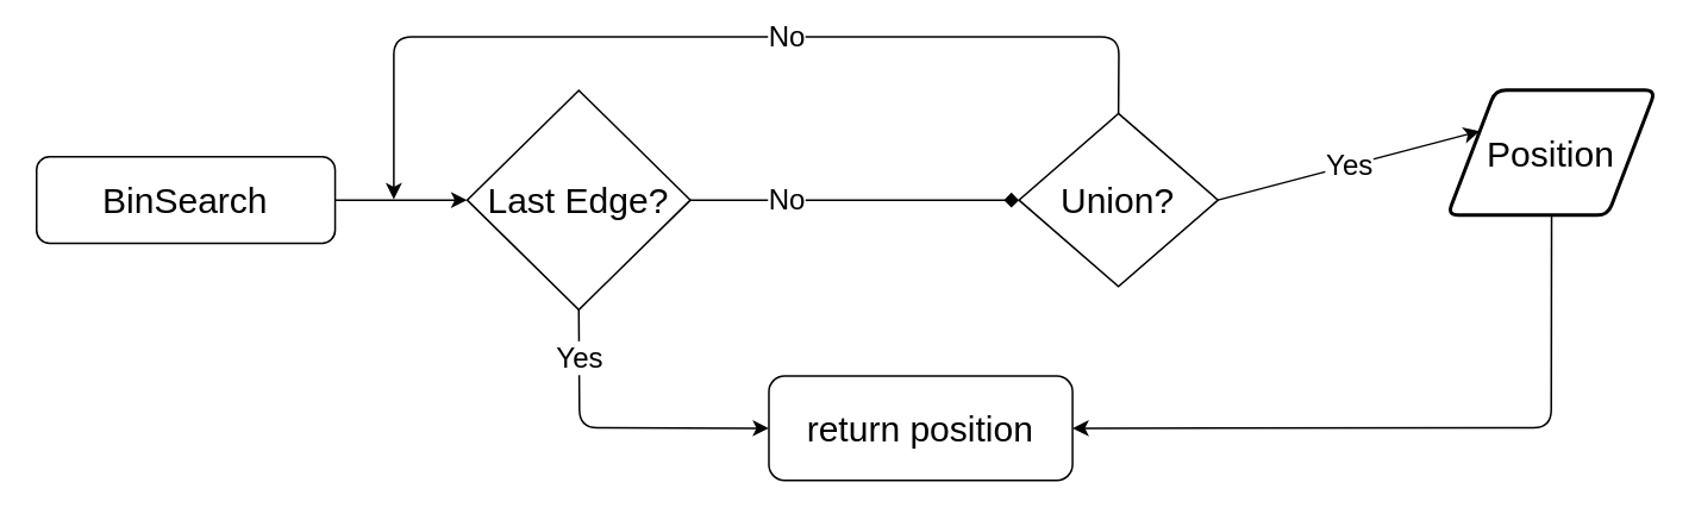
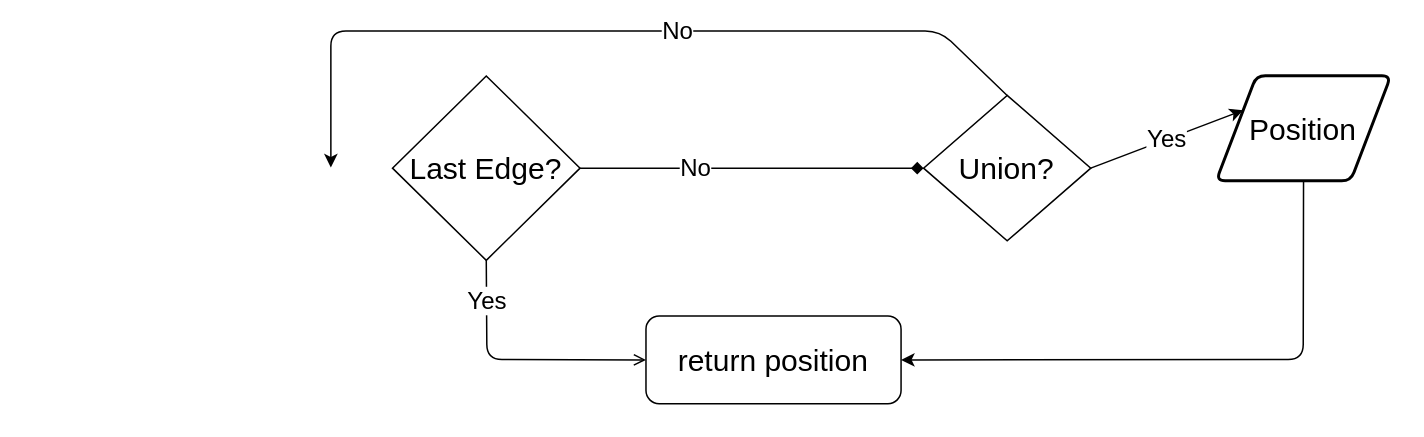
  <mxCell id="0" />
  <mxCell id="1" parent="0" />
- <mxCell id="2" value="&lt;span style=&quot;font-size: 20px&quot;&gt;BinSearch&lt;/span&gt;" style="rounded=1;whiteSpace=wrap;html=1;fontSize=12;glass=0;strokeWidth=1;shadow=0;" vertex="1" parent="1"><mxGeometry x="20" y="87.21" width="167.143" height="48.462" as="geometry" /></mxCell>
  <mxCell id="3" value="&lt;font style=&quot;font-size: 20px&quot;&gt;return position&lt;/font&gt;" style="rounded=1;whiteSpace=wrap;html=1;fontSize=12;glass=0;strokeWidth=1;shadow=0;" vertex="1" parent="1"><mxGeometry x="430" y="210" width="170" height="58.46" as="geometry" /></mxCell>
  <mxCell id="4" value="&lt;span style=&quot;font-size: 20px&quot;&gt;Last Edge?&lt;/span&gt;" style="rhombus;whiteSpace=wrap;html=1;" vertex="1" parent="1"><mxGeometry x="261.07" y="50" width="125" height="122.88" as="geometry" /></mxCell>
- <mxCell id="5" value="&lt;span style=&quot;font-size: 20px&quot;&gt;Union?&lt;/span&gt;" style="rhombus;whiteSpace=wrap;html=1;" vertex="1" parent="1"><mxGeometry x="569.997" y="62.976" width="111.429" height="96.923" as="geometry" /></mxCell>
+ <mxCell id="5" value="&lt;span style=&quot;font-size: 20px&quot;&gt;Union?&lt;/span&gt;" style="rhombus;whiteSpace=wrap;html=1;" vertex="1" parent="1"><mxGeometry x="614.997" y="62.976" width="111.429" height="96.923" as="geometry" /></mxCell>
  <mxCell id="6" value="&lt;span style=&quot;font-size: 16px&quot;&gt;No&lt;/span&gt;" style="endArrow=diamond;html=1;entryX=0;entryY=0.5;entryDx=0;entryDy=0;exitX=1;exitY=0.5;exitDx=0;exitDy=0;" edge="1" parent="1" source="4" target="5"><mxGeometry x="-480" y="-20" width="50" height="50" as="geometry"><mxPoint x="202.21" y="140" as="sourcePoint" /><mxPoint x="478.21" y="180" as="targetPoint" /><Array as="points" /><mxPoint x="-38" as="offset" /></mxGeometry></mxCell>
  <mxCell id="7" value="&lt;font style=&quot;font-size: 16px&quot;&gt;Yes&lt;/font&gt;" style="endArrow=classic;html=1;exitX=1;exitY=0.5;exitDx=0;exitDy=0;entryX=0;entryY=0.25;entryDx=0;entryDy=0;" edge="1" parent="1" source="5" target="8"><mxGeometry width="50" height="50" relative="1" as="geometry"><mxPoint x="566.421" y="206.919" as="sourcePoint" /><mxPoint x="566.421" y="260" as="targetPoint" /></mxGeometry></mxCell>
  <mxCell id="8" value="&lt;span style=&quot;font-size: 20px&quot;&gt;Position&lt;/span&gt;" style="shape=parallelogram;html=1;strokeWidth=2;perimeter=parallelogramPerimeter;whiteSpace=wrap;rounded=1;arcSize=12;size=0.23;" vertex="1" parent="1"><mxGeometry x="810" y="49.9" width="116.43" height="70" as="geometry" /></mxCell>
  <mxCell id="9" value="" style="endArrow=classic;html=1;exitX=0.5;exitY=1;exitDx=0;exitDy=0;entryX=1;entryY=0.5;entryDx=0;entryDy=0;" edge="1" parent="1" source="8" target="3"><mxGeometry width="50" height="50" relative="1" as="geometry"><mxPoint x="738.21" y="320" as="sourcePoint" /><mxPoint x="565" y="470" as="targetPoint" /><Array as="points"><mxPoint x="868" y="239" /></Array></mxGeometry></mxCell>
- <mxCell id="10" value="&lt;span style=&quot;font-size: 16px&quot;&gt;Yes&lt;br&gt;&lt;/span&gt;" style="endArrow=classic;html=1;entryX=0;entryY=0.5;entryDx=0;entryDy=0;exitX=0.5;exitY=1;exitDx=0;exitDy=0;" edge="1" parent="1" source="4" target="3"><mxGeometry x="-0.685" width="50" height="50" relative="1" as="geometry"><mxPoint x="488.21" y="58.84" as="sourcePoint" /><mxPoint x="506.78" y="638.07" as="targetPoint" /><Array as="points"><mxPoint x="324" y="239" /></Array><mxPoint as="offset" /></mxGeometry></mxCell>
+ <mxCell id="10" value="&lt;span style=&quot;font-size: 16px&quot;&gt;Yes&lt;br&gt;&lt;/span&gt;" style="endArrow=open;html=1;entryX=0;entryY=0.5;entryDx=0;entryDy=0;exitX=0.5;exitY=1;exitDx=0;exitDy=0;" edge="1" parent="1" source="4" target="3"><mxGeometry x="-0.685" width="50" height="50" relative="1" as="geometry"><mxPoint x="488.21" y="58.84" as="sourcePoint" /><mxPoint x="506.78" y="638.07" as="targetPoint" /><Array as="points"><mxPoint x="324" y="239" /></Array><mxPoint as="offset" /></mxGeometry></mxCell>
  <mxCell id="11" value="&lt;font style=&quot;font-size: 16px&quot;&gt;No&lt;/font&gt;" style="endArrow=classic;html=1;exitX=0.5;exitY=0;exitDx=0;exitDy=0;" edge="1" parent="1" source="5"><mxGeometry x="-0.152" width="50" height="50" relative="1" as="geometry"><mxPoint x="550" y="140" as="sourcePoint" /><mxPoint x="220" y="111" as="targetPoint" /><Array as="points"><mxPoint x="626" y="20" /><mxPoint x="220" y="20" /></Array><mxPoint as="offset" /></mxGeometry></mxCell>
- <mxCell id="12" value="" style="endArrow=classic;html=1;exitX=1;exitY=0.5;exitDx=0;exitDy=0;entryX=0;entryY=0.5;entryDx=0;entryDy=0;" edge="1" parent="1" source="2" target="4"><mxGeometry width="50" height="50" relative="1" as="geometry"><mxPoint x="380" y="100" as="sourcePoint" /><mxPoint x="430" y="50" as="targetPoint" /></mxGeometry></mxCell>
